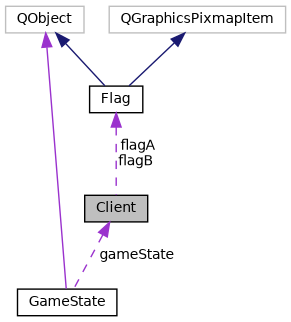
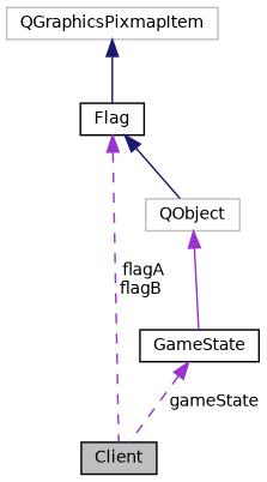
  digraph {
    node [color=black fillcolor=white fontname=Helvetica fontsize=10 shape=record style=filled]
    edge [color=darkorchid3 dir=back fontname=Helvetica fontsize=10 labelfontname=Helvetica labelfontsize=10 style=solid]
    n1 [fillcolor=grey75 fontcolor=black height=0.2 label=Client width=0.4]
    n2 [color=grey75 height=0.2 label=QObject width=0.4]
    n3 [height=0.2 label=Flag width=0.4]
    n4 [height=0.2 label=GameState width=0.4]
    n5 [color=grey75 height=0.2 label=QGraphicsPixmapItem width=0.4]
-   n2 -> n3 [color=midnightblue]
+   n3 -> n2 [color=midnightblue]
    n2 -> n4
    n3 -> n1 [label=" flagA\nflagB" style=dashed]
-   n1 -> n4 [label=" gameState" style=dashed]
+   n4 -> n1 [label=" gameState" style=dashed]
    n5 -> n3 [color=midnightblue]
  }
